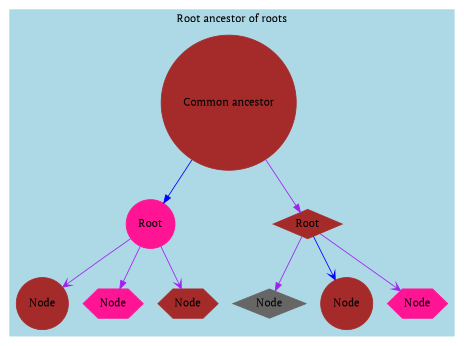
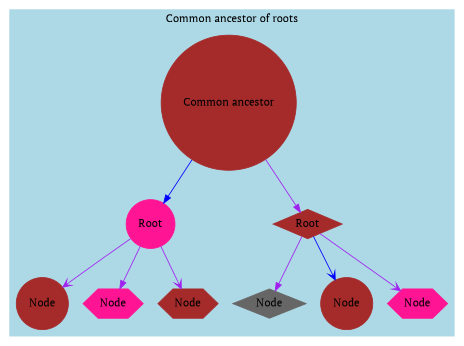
  digraph {
    fontname="PT Serif"
    node [color=brown style=filled shape=circle fontname="PT Serif"]
    edge [color=purple arrowhead=vee fontname="PT Serif"]
    n1 [label="Node"]
    n2 [color=deeppink label="Node" shape=hexagon]
    n3 [label="Node" shape=hexagon]
    n4 [color=gray40 label="Node" shape=diamond]
    n5 [label="Node"]
    n6 [color=deeppink label="Node" shape=hexagon]
    n7 [color=deeppink label=Root]
    n8 [label=Root shape=diamond]
    n9 [label="Common ancestor"]
    subgraph cluster_1 {
      color=lightblue
-     label="Root ancestor of roots"
+     label="Common ancestor of roots"
      rank=same
      style=filled
      n7
      n8
      n9
      subgraph sub_2 {
        color=lightblue
        label="Common ancestor of roots"
        rank=same
        style=filled
        n1
        n2
        n3
        n4
        n5
        n6
      }
    }
    n7 -> n1
    n7 -> n2 [arrowhead=normal]
    n7 -> n3
    n8 -> n4 [arrowhead=normal]
    n8 -> n5 [color=blue]
    n8 -> n6
    n9 -> n7 [color=blue arrowhead=normal]
    n9 -> n8 [arrowhead=normal]
  }
